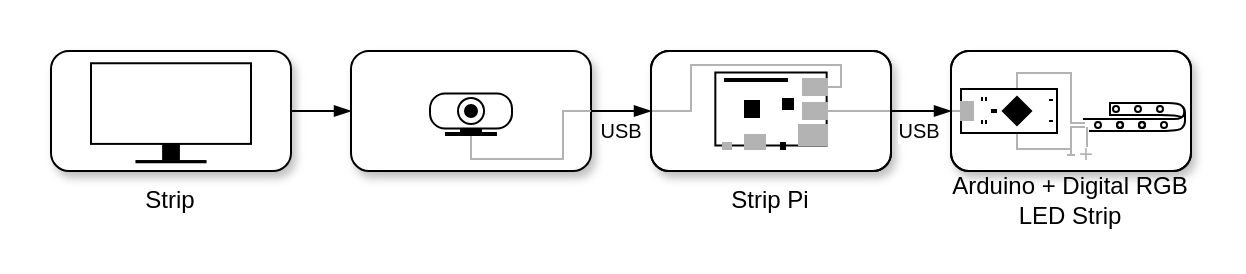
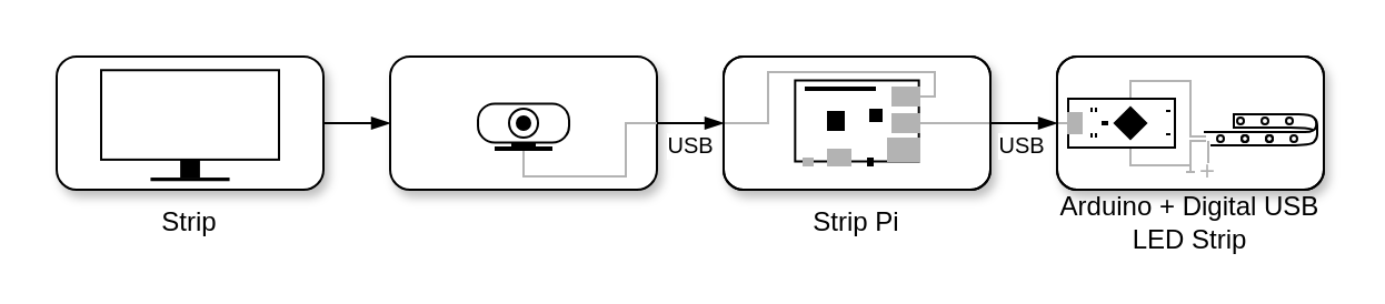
  <mxCell id="0" />
  <mxCell id="1" parent="0" />
  <mxCell id="2" value="" style="rounded=0;whiteSpace=wrap;html=1;shadow=0;fontSize=10;fontColor=#B3B3B3;strokeColor=none;strokeWidth=1;fillColor=#FFFFFF;" vertex="1" parent="1"><mxGeometry x="20" y="20" width="581" height="95" as="geometry" /></mxCell>
  <mxCell id="3" value="" style="rounded=1;whiteSpace=wrap;html=1;fillColor=default;shadow=1;" vertex="1" parent="1"><mxGeometry x="175" y="25" width="120" height="60" as="geometry" /></mxCell>
  <mxCell id="4" value="" style="rounded=0;whiteSpace=wrap;html=1;shadow=0;fontSize=10;fontColor=#B3B3B3;strokeColor=#000000;strokeWidth=1;fillColor=#000000;" vertex="1" parent="1"><mxGeometry x="230" y="63.5" width="10" height="2.5" as="geometry" /></mxCell>
  <mxCell id="5" value="" style="rounded=1;whiteSpace=wrap;html=1;fillColor=default;shadow=1;" vertex="1" parent="1"><mxGeometry x="325" y="25" width="120" height="60" as="geometry" /></mxCell>
  <mxCell id="6" value="" style="rounded=1;whiteSpace=wrap;html=1;fillColor=default;shadow=1;" vertex="1" parent="1"><mxGeometry x="25" y="25" width="120" height="60" as="geometry" /></mxCell>
  <mxCell id="7" value="" style="rounded=1;whiteSpace=wrap;html=1;fillColor=default;shadow=1;" vertex="1" parent="1"><mxGeometry x="475" y="25" width="120" height="60" as="geometry" /></mxCell>
  <mxCell id="8" value="" style="endArrow=none;html=1;rounded=0;strokeColor=#B3B3B3;" edge="1" parent="1"><mxGeometry width="50" height="50" relative="1" as="geometry"><mxPoint x="508" y="65" as="sourcePoint" /><mxPoint x="542" y="63" as="targetPoint" /><Array as="points"><mxPoint x="508" y="74" /><mxPoint x="535" y="74" /><mxPoint x="535" y="63" /></Array></mxGeometry></mxCell>
  <mxCell id="9" value="" style="endArrow=none;html=1;rounded=0;strokeColor=#B3B3B3;" edge="1" parent="1"><mxGeometry width="50" height="50" relative="1" as="geometry"><mxPoint x="508" y="45" as="sourcePoint" /><mxPoint x="542" y="61" as="targetPoint" /><Array as="points"><mxPoint x="508" y="36" /><mxPoint x="535" y="36" /><mxPoint x="535" y="61" /></Array></mxGeometry></mxCell>
  <mxCell id="10" value="" style="endArrow=none;html=1;rounded=0;fontSize=10;strokeColor=#B3B3B3;" edge="1" parent="1"><mxGeometry width="50" height="50" relative="1" as="geometry"><mxPoint x="475" y="55" as="sourcePoint" /><mxPoint x="480" y="55" as="targetPoint" /></mxGeometry></mxCell>
  <mxCell id="11" value="" style="endArrow=none;html=1;rounded=0;fontSize=10;strokeColor=#B3B3B3;" edge="1" parent="1"><mxGeometry width="50" height="50" relative="1" as="geometry"><mxPoint x="413" y="55" as="sourcePoint" /><mxPoint x="445" y="55" as="targetPoint" /></mxGeometry></mxCell>
  <mxCell id="12" style="edgeStyle=orthogonalEdgeStyle;rounded=0;orthogonalLoop=1;jettySize=auto;html=1;exitX=1;exitY=0.5;exitDx=0;exitDy=0;entryX=0;entryY=0.5;entryDx=0;entryDy=0;endArrow=blockThin;endFill=1;" edge="1" parent="1" source="6" target="3"><mxGeometry relative="1" as="geometry" /></mxCell>
  <mxCell id="13" value="Strip" style="text;html=1;strokeColor=none;fillColor=none;align=center;verticalAlign=middle;whiteSpace=wrap;rounded=0;" vertex="1" parent="1"><mxGeometry x="25" y="85" width="120" height="30" as="geometry" /></mxCell>
  <mxCell id="14" style="edgeStyle=orthogonalEdgeStyle;rounded=0;orthogonalLoop=1;jettySize=auto;html=1;exitX=1;exitY=0.5;exitDx=0;exitDy=0;entryX=0;entryY=0.5;entryDx=0;entryDy=0;endArrow=blockThin;endFill=1;" edge="1" parent="1" source="3" target="5"><mxGeometry relative="1" as="geometry" /></mxCell>
  <mxCell id="15" value="USB" style="edgeLabel;html=1;align=center;verticalAlign=middle;resizable=0;points=[];fontSize=10;" vertex="1" connectable="0" parent="14"><mxGeometry x="0.207" y="1" relative="1" as="geometry"><mxPoint x="-4" y="10" as="offset" /></mxGeometry></mxCell>
  <mxCell id="16" style="edgeStyle=orthogonalEdgeStyle;rounded=0;orthogonalLoop=1;jettySize=auto;html=1;exitX=1;exitY=0.5;exitDx=0;exitDy=0;entryX=0;entryY=0.5;entryDx=0;entryDy=0;endArrow=blockThin;endFill=1;" edge="1" parent="1" source="5" target="7"><mxGeometry relative="1" as="geometry" /></mxCell>
  <mxCell id="17" value="USB" style="edgeLabel;html=1;align=center;verticalAlign=middle;resizable=0;points=[];fontSize=10;" vertex="1" connectable="0" parent="16"><mxGeometry x="0.397" y="1" relative="1" as="geometry"><mxPoint x="-8" y="10" as="offset" /></mxGeometry></mxCell>
  <mxCell id="18" value="Strip Pi" style="text;html=1;strokeColor=none;fillColor=none;align=center;verticalAlign=middle;whiteSpace=wrap;rounded=0;" vertex="1" parent="1"><mxGeometry x="325" y="85" width="120" height="30" as="geometry" /></mxCell>
- <mxCell id="19" value="Arduino + Digital RGB LED Strip" style="text;html=1;strokeColor=none;fillColor=none;align=center;verticalAlign=middle;whiteSpace=wrap;rounded=0;" vertex="1" parent="1"><mxGeometry x="475" y="85" width="120" height="30" as="geometry" /></mxCell>
+ <mxCell id="19" value="Arduino + Digital USB LED Strip" style="text;html=1;strokeColor=none;fillColor=none;align=center;verticalAlign=middle;whiteSpace=wrap;rounded=0;" vertex="1" parent="1"><mxGeometry x="475" y="85" width="120" height="30" as="geometry" /></mxCell>
  <mxCell id="20" value="" style="rounded=0;whiteSpace=wrap;html=1;strokeWidth=1;fillColor=default;" vertex="1" parent="1"><mxGeometry x="480" y="44" width="48" height="22" as="geometry" /></mxCell>
  <mxCell id="21" value="" style="rounded=0;whiteSpace=wrap;html=1;strokeWidth=1;fillColor=#B3B3B3;strokeColor=#B3B3B3;" vertex="1" parent="1"><mxGeometry x="480" y="50.5" width="6" height="9" as="geometry" /></mxCell>
  <mxCell id="22" value="" style="rounded=0;whiteSpace=wrap;html=1;strokeWidth=1;fillColor=#000000;rotation=45;" vertex="1" parent="1"><mxGeometry x="503" y="50" width="10" height="10" as="geometry" /></mxCell>
  <mxCell id="23" value="" style="rounded=0;whiteSpace=wrap;html=1;strokeWidth=1;fillColor=#000000;strokeColor=none;" vertex="1" parent="1"><mxGeometry x="490" y="48" width="1" height="2" as="geometry" /></mxCell>
  <mxCell id="24" value="" style="rounded=0;whiteSpace=wrap;html=1;strokeWidth=1;fillColor=#000000;strokeColor=none;" vertex="1" parent="1"><mxGeometry x="492" y="48" width="1" height="2" as="geometry" /></mxCell>
  <mxCell id="25" value="" style="rounded=0;whiteSpace=wrap;html=1;strokeWidth=1;fillColor=#000000;strokeColor=none;" vertex="1" parent="1"><mxGeometry x="490" y="59.5" width="1" height="2" as="geometry" /></mxCell>
  <mxCell id="26" value="" style="rounded=0;whiteSpace=wrap;html=1;strokeWidth=1;fillColor=#000000;strokeColor=none;" vertex="1" parent="1"><mxGeometry x="492" y="59.5" width="1" height="2" as="geometry" /></mxCell>
  <mxCell id="27" value="" style="rounded=0;whiteSpace=wrap;html=1;strokeWidth=1;fillColor=#000000;strokeColor=none;" vertex="1" parent="1"><mxGeometry x="495" y="54" width="3" height="2" as="geometry" /></mxCell>
  <mxCell id="28" value="" style="rounded=0;whiteSpace=wrap;html=1;strokeWidth=1;fillColor=#000000;strokeColor=none;" vertex="1" parent="1"><mxGeometry x="524" y="49" width="2" height="1" as="geometry" /></mxCell>
  <mxCell id="29" value="" style="rounded=0;whiteSpace=wrap;html=1;strokeWidth=1;fillColor=#000000;strokeColor=none;" vertex="1" parent="1"><mxGeometry x="524" y="59.5" width="2" height="1" as="geometry" /></mxCell>
  <mxCell id="30" value="" style="endArrow=none;html=1;curved=1;" edge="1" parent="1"><mxGeometry width="50" height="50" relative="1" as="geometry"><mxPoint x="541" y="59" as="sourcePoint" /><mxPoint x="554" y="51" as="targetPoint" /><Array as="points"><mxPoint x="582" y="59" /><mxPoint x="591" y="59" /><mxPoint x="592" y="54" /><mxPoint x="589" y="51" /><mxPoint x="578" y="51" /></Array></mxGeometry></mxCell>
  <mxCell id="31" value="" style="endArrow=none;html=1;curved=1;" edge="1" parent="1"><mxGeometry width="50" height="50" relative="1" as="geometry"><mxPoint x="544" y="65" as="sourcePoint" /><mxPoint x="591" y="53" as="targetPoint" /><Array as="points"><mxPoint x="571" y="65" /><mxPoint x="589" y="65" /><mxPoint x="592" y="62" /><mxPoint x="592" y="58" /><mxPoint x="592" y="54" /></Array></mxGeometry></mxCell>
  <mxCell id="32" value="" style="endArrow=none;html=1;curved=1;" edge="1" parent="1"><mxGeometry width="50" height="50" relative="1" as="geometry"><mxPoint x="554" y="57" as="sourcePoint" /><mxPoint x="590" y="58" as="targetPoint" /><Array as="points"><mxPoint x="572" y="57" /><mxPoint x="588" y="57" /></Array></mxGeometry></mxCell>
  <mxCell id="33" value="" style="ellipse;whiteSpace=wrap;html=1;aspect=fixed;rounded=1;strokeWidth=1;fillColor=none;" vertex="1" parent="1"><mxGeometry x="547" y="60.5" width="3" height="3" as="geometry" /></mxCell>
  <mxCell id="34" value="" style="ellipse;whiteSpace=wrap;html=1;aspect=fixed;rounded=1;strokeWidth=1;fillColor=none;" vertex="1" parent="1"><mxGeometry x="558" y="60.5" width="3" height="3" as="geometry" /></mxCell>
  <mxCell id="35" value="" style="ellipse;whiteSpace=wrap;html=1;aspect=fixed;rounded=1;strokeWidth=1;fillColor=none;" vertex="1" parent="1"><mxGeometry x="558" y="60.5" width="3" height="3" as="geometry" /></mxCell>
  <mxCell id="36" value="" style="ellipse;whiteSpace=wrap;html=1;aspect=fixed;rounded=1;strokeWidth=1;fillColor=none;" vertex="1" parent="1"><mxGeometry x="569" y="60.5" width="3" height="3" as="geometry" /></mxCell>
  <mxCell id="37" value="" style="ellipse;whiteSpace=wrap;html=1;aspect=fixed;rounded=1;strokeWidth=1;fillColor=none;" vertex="1" parent="1"><mxGeometry x="569" y="60.5" width="3" height="3" as="geometry" /></mxCell>
  <mxCell id="38" value="" style="ellipse;whiteSpace=wrap;html=1;aspect=fixed;rounded=1;strokeWidth=1;fillColor=none;" vertex="1" parent="1"><mxGeometry x="580" y="60.5" width="3" height="3" as="geometry" /></mxCell>
  <mxCell id="39" value="" style="ellipse;whiteSpace=wrap;html=1;aspect=fixed;rounded=1;strokeWidth=1;fillColor=none;" vertex="1" parent="1"><mxGeometry x="556" y="52.5" width="3" height="3" as="geometry" /></mxCell>
  <mxCell id="40" value="" style="ellipse;whiteSpace=wrap;html=1;aspect=fixed;rounded=1;strokeWidth=1;fillColor=none;" vertex="1" parent="1"><mxGeometry x="567" y="52.5" width="3" height="3" as="geometry" /></mxCell>
  <mxCell id="41" value="" style="ellipse;whiteSpace=wrap;html=1;aspect=fixed;rounded=1;strokeWidth=1;fillColor=none;" vertex="1" parent="1"><mxGeometry x="578" y="52.5" width="3" height="3" as="geometry" /></mxCell>
  <mxCell id="42" value="" style="endArrow=none;html=1;curved=1;" edge="1" parent="1"><mxGeometry width="50" height="50" relative="1" as="geometry"><mxPoint x="554.5" y="57" as="sourcePoint" /><mxPoint x="554.5" y="51" as="targetPoint" /></mxGeometry></mxCell>
  <mxCell id="43" value="" style="endArrow=none;html=1;rounded=0;strokeColor=#B3B3B3;" edge="1" parent="1"><mxGeometry width="50" height="50" relative="1" as="geometry"><mxPoint x="535" y="73" as="sourcePoint" /><mxPoint x="535" y="77" as="targetPoint" /></mxGeometry></mxCell>
  <mxCell id="44" value="" style="endArrow=none;html=1;rounded=0;strokeColor=#B3B3B3;" edge="1" parent="1"><mxGeometry width="50" height="50" relative="1" as="geometry"><mxPoint x="533" y="77" as="sourcePoint" /><mxPoint x="537" y="77" as="targetPoint" /></mxGeometry></mxCell>
  <mxCell id="45" value="" style="endArrow=none;html=1;rounded=0;strokeColor=#B3B3B3;" edge="1" parent="1"><mxGeometry width="50" height="50" relative="1" as="geometry"><mxPoint x="543" y="63" as="sourcePoint" /><mxPoint x="543" y="73" as="targetPoint" /></mxGeometry></mxCell>
  <mxCell id="46" value="+" style="text;html=1;strokeColor=none;fillColor=none;align=center;verticalAlign=middle;whiteSpace=wrap;rounded=0;fontColor=#B3B3B3;" vertex="1" parent="1"><mxGeometry x="538" y="72" width="10" height="10" as="geometry" /></mxCell>
  <mxCell id="47" value="" style="endArrow=none;html=1;rounded=0;fontSize=10;strokeColor=#B3B3B3;" edge="1" parent="1"><mxGeometry width="50" height="50" relative="1" as="geometry"><mxPoint x="325" y="55" as="sourcePoint" /><mxPoint x="413" y="43" as="targetPoint" /><Array as="points"><mxPoint x="345" y="55" /><mxPoint x="345" y="32" /><mxPoint x="420" y="32" /><mxPoint x="420" y="43" /></Array></mxGeometry></mxCell>
  <mxCell id="48" value="" style="endArrow=none;html=1;rounded=0;fontSize=10;strokeColor=#B3B3B3;" edge="1" parent="1"><mxGeometry width="50" height="50" relative="1" as="geometry"><mxPoint x="235" y="67" as="sourcePoint" /><mxPoint x="295" y="55" as="targetPoint" /><Array as="points"><mxPoint x="235" y="79" /><mxPoint x="281" y="79" /><mxPoint x="281" y="55" /></Array></mxGeometry></mxCell>
  <mxCell id="49" value="" style="rounded=1;whiteSpace=wrap;html=1;fillColor=none;shadow=0;" vertex="1" parent="1"><mxGeometry x="325" y="25" width="120" height="60" as="geometry" /></mxCell>
  <mxCell id="50" value="" style="rounded=1;whiteSpace=wrap;html=1;fillColor=none;shadow=0;" vertex="1" parent="1"><mxGeometry x="475" y="25" width="120" height="60" as="geometry" /></mxCell>
  <mxCell id="51" value="" style="group" vertex="1" connectable="0" parent="1"><mxGeometry x="45" y="31.13" width="80" height="50" as="geometry" /></mxCell>
  <mxCell id="52" value="" style="rounded=0;whiteSpace=wrap;html=1;shadow=0;fontSize=10;fontColor=#B3B3B3;strokeWidth=1;fillColor=#000000;strokeColor=none;" vertex="1" parent="51"><mxGeometry x="35.556" y="40.323" width="8.889" height="8.065" as="geometry" /></mxCell>
  <mxCell id="53" value="" style="rounded=0;whiteSpace=wrap;html=1;shadow=0;fontSize=10;fontColor=#B3B3B3;strokeWidth=1;fillColor=#000000;strokeColor=none;" vertex="1" parent="51"><mxGeometry x="22.222" y="48.387" width="35.556" height="1.613" as="geometry" /></mxCell>
  <mxCell id="54" value="" style="rounded=0;whiteSpace=wrap;html=1;shadow=0;fontSize=10;fontColor=#B3B3B3;strokeWidth=1;fillColor=none;" vertex="1" parent="51"><mxGeometry width="80" height="40.323" as="geometry" /></mxCell>
  <mxCell id="55" value="" style="rounded=0;whiteSpace=wrap;html=1;shadow=0;fontSize=10;fontColor=#B3B3B3;strokeColor=#000000;strokeWidth=1;fillColor=none;" vertex="1" parent="1"><mxGeometry x="357.17" y="35.75" width="55.66" height="36.5" as="geometry" /></mxCell>
  <mxCell id="56" value="" style="rounded=0;whiteSpace=wrap;html=1;shadow=0;fontSize=10;fontColor=#B3B3B3;strokeColor=#B3B3B3;strokeWidth=1;fillColor=#B3B3B3;" vertex="1" parent="1"><mxGeometry x="401" y="39" width="12" height="8" as="geometry" /></mxCell>
  <mxCell id="57" value="" style="rounded=0;whiteSpace=wrap;html=1;shadow=0;fontSize=10;fontColor=#B3B3B3;strokeColor=#B3B3B3;strokeWidth=1;fillColor=#B3B3B3;" vertex="1" parent="1"><mxGeometry x="401" y="51" width="12" height="8" as="geometry" /></mxCell>
  <mxCell id="58" value="" style="rounded=0;whiteSpace=wrap;html=1;shadow=0;fontSize=10;fontColor=#B3B3B3;strokeColor=#B3B3B3;strokeWidth=1;fillColor=#B3B3B3;" vertex="1" parent="1"><mxGeometry x="399" y="62" width="14" height="10" as="geometry" /></mxCell>
  <mxCell id="59" value="" style="rounded=0;whiteSpace=wrap;html=1;shadow=0;fontSize=10;fontColor=#B3B3B3;strokeColor=#000000;strokeWidth=1;fillColor=#000000;" vertex="1" parent="1"><mxGeometry x="372" y="50" width="7" height="8" as="geometry" /></mxCell>
  <mxCell id="60" value="" style="rounded=0;whiteSpace=wrap;html=1;shadow=0;fontSize=10;fontColor=#B3B3B3;strokeColor=#000000;strokeWidth=1;fillColor=#000000;" vertex="1" parent="1"><mxGeometry x="391" y="49" width="5" height="5" as="geometry" /></mxCell>
  <mxCell id="61" value="" style="rounded=0;whiteSpace=wrap;html=1;shadow=0;fontSize=10;fontColor=#B3B3B3;strokeColor=#000000;strokeWidth=1;fillColor=#000000;" vertex="1" parent="1"><mxGeometry x="362" y="39" width="31" height="1" as="geometry" /></mxCell>
  <mxCell id="62" value="" style="rounded=0;whiteSpace=wrap;html=1;shadow=0;fontSize=10;fontColor=#B3B3B3;strokeColor=#B3B3B3;strokeWidth=1;fillColor=#B3B3B3;" vertex="1" parent="1"><mxGeometry x="372" y="67" width="10" height="7" as="geometry" /></mxCell>
  <mxCell id="63" value="" style="rounded=0;whiteSpace=wrap;html=1;shadow=0;fontSize=10;fontColor=#B3B3B3;strokeColor=#B3B3B3;strokeWidth=1;fillColor=#B3B3B3;" vertex="1" parent="1"><mxGeometry x="361" y="71" width="4" height="3" as="geometry" /></mxCell>
  <mxCell id="64" value="" style="rounded=0;whiteSpace=wrap;html=1;shadow=0;fontSize=10;fontColor=#B3B3B3;strokeColor=#000000;strokeWidth=1;fillColor=#000000;" vertex="1" parent="1"><mxGeometry x="390" y="71" width="2" height="3" as="geometry" /></mxCell>
  <mxCell id="65" value="" style="rounded=1;whiteSpace=wrap;html=1;shadow=0;fontSize=10;fontColor=#B3B3B3;strokeColor=#000000;strokeWidth=1;fillColor=default;arcSize=43;" vertex="1" parent="1"><mxGeometry x="214.51" y="46.25" width="41" height="17.5" as="geometry" /></mxCell>
  <mxCell id="66" value="" style="rounded=0;whiteSpace=wrap;html=1;shadow=0;fontSize=10;fontColor=#B3B3B3;strokeColor=#000000;strokeWidth=1;fillColor=#000000;" vertex="1" parent="1"><mxGeometry x="222.5" y="66" width="25" height="1" as="geometry" /></mxCell>
  <mxCell id="67" value="" style="ellipse;whiteSpace=wrap;html=1;aspect=fixed;rounded=1;shadow=0;fontSize=10;fontColor=#B3B3B3;strokeColor=#000000;strokeWidth=1;fillColor=none;" vertex="1" parent="1"><mxGeometry x="228.51" y="48.5" width="13" height="13" as="geometry" /></mxCell>
  <mxCell id="68" value="" style="ellipse;whiteSpace=wrap;html=1;aspect=fixed;rounded=1;shadow=0;fontSize=10;fontColor=#B3B3B3;strokeColor=#000000;strokeWidth=1;fillColor=#000000;" vertex="1" parent="1"><mxGeometry x="232" y="52" width="6" height="6" as="geometry" /></mxCell>
